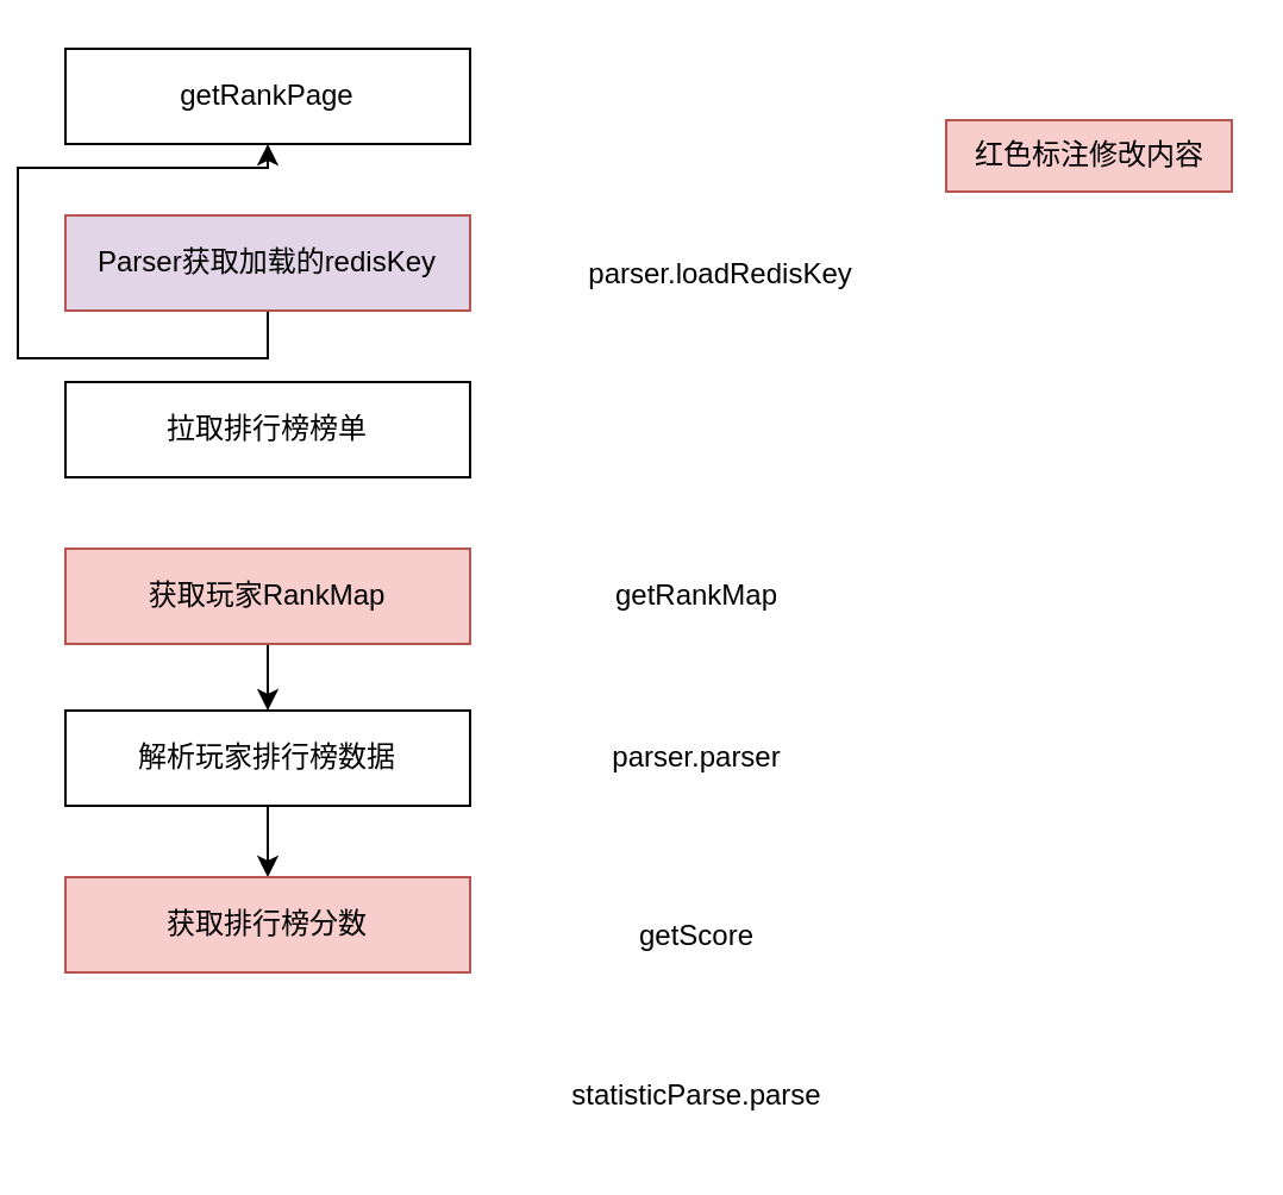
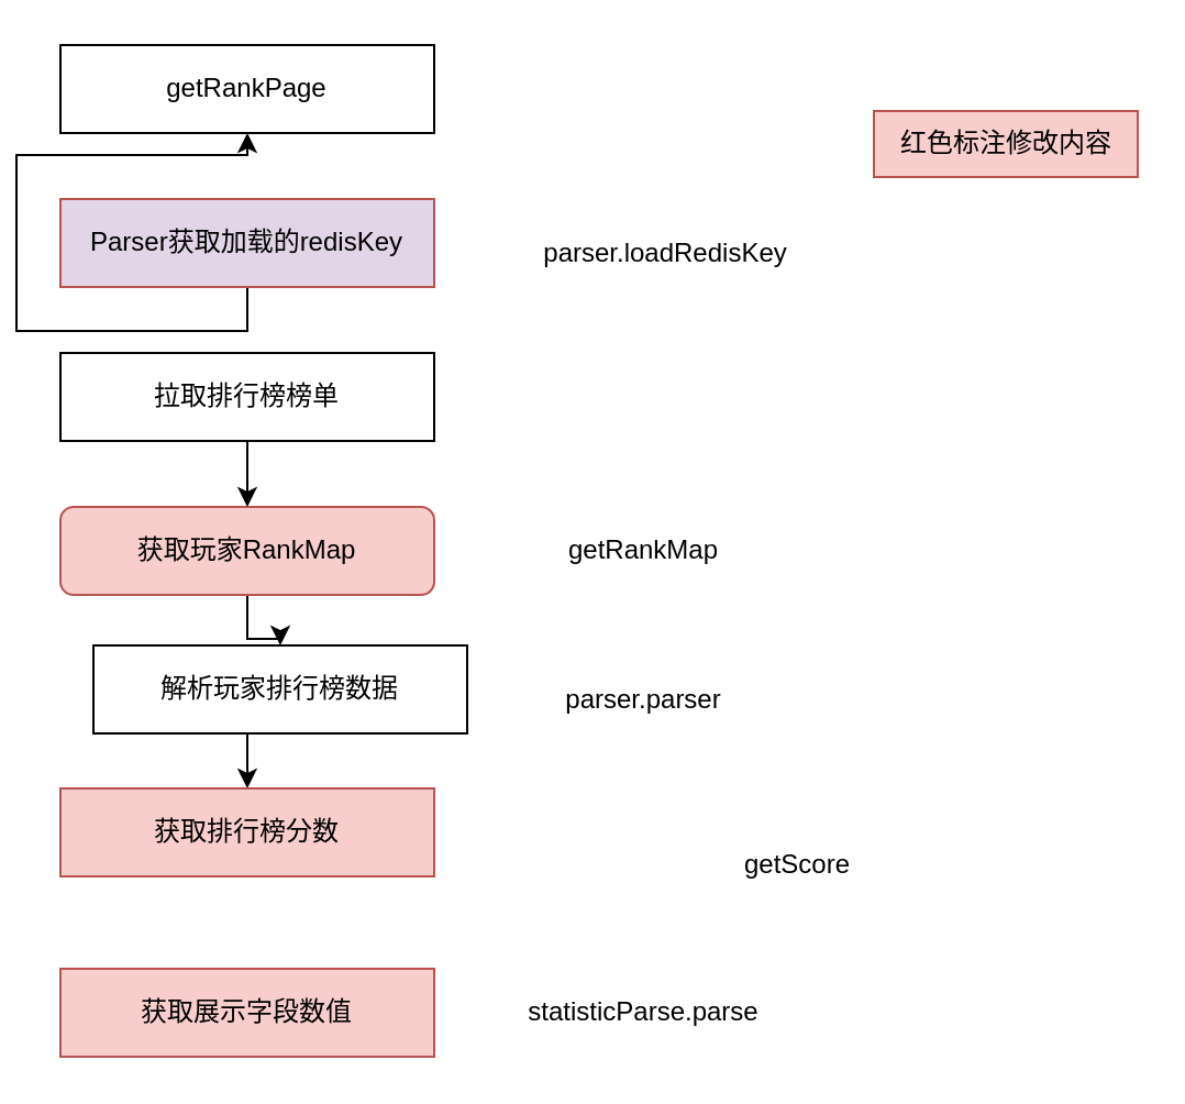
  <mxCell id="0" />
  <mxCell id="1" parent="0" />
  <mxCell id="2" value="getRankPage" style="rounded=0;whiteSpace=wrap;html=1;" vertex="1" parent="1"><mxGeometry x="20" y="20" width="170" height="40" as="geometry" /></mxCell>
  <mxCell id="3" style="edgeStyle=orthogonalEdgeStyle;rounded=0;orthogonalLoop=1;jettySize=auto;html=1;exitX=0.5;exitY=1;exitDx=0;exitDy=0;" edge="1" parent="1" source="4" target="2"><mxGeometry relative="1" as="geometry" /></mxCell>
  <mxCell id="4" value="Parser获取加载的redisKey" style="rounded=0;whiteSpace=wrap;html=1;fillColor=#e1d5e7;strokeColor=#b85450;" vertex="1" parent="1"><mxGeometry x="20" y="90" width="170" height="40" as="geometry" /></mxCell>
  <mxCell id="5" style="edgeStyle=orthogonalEdgeStyle;rounded=0;orthogonalLoop=1;jettySize=auto;html=1;exitX=0.5;exitY=1;exitDx=0;exitDy=0;" edge="1" parent="1" source="6" target="11"><mxGeometry relative="1" as="geometry" /></mxCell>
- <mxCell id="6" value="获取玩家RankMap" style="rounded=0;whiteSpace=wrap;html=1;fillColor=#f8cecc;strokeColor=#b85450;" vertex="1" parent="1"><mxGeometry x="20" y="230" width="170" height="40" as="geometry" /></mxCell>
+ <mxCell id="6" value="获取玩家RankMap" style="whiteSpace=wrap;html=1;fillColor=#f8cecc;strokeColor=#b85450;rounded=1;" vertex="1" parent="1"><mxGeometry x="20" y="230" width="170" height="40" as="geometry" /></mxCell>
  <mxCell id="7" value="parser.loadRedisKey" style="text;html=1;align=center;verticalAlign=middle;resizable=0;points=[];autosize=1;strokeColor=none;fillColor=none;" vertex="1" parent="1"><mxGeometry x="230" y="100" width="130" height="30" as="geometry" /></mxCell>
  <mxCell id="8" value="getRankMap" style="text;html=1;align=center;verticalAlign=middle;resizable=0;points=[];autosize=1;strokeColor=none;fillColor=none;" vertex="1" parent="1"><mxGeometry x="240" y="235" width="90" height="30" as="geometry" /></mxCell>
  <mxCell id="9" value="parser.parser" style="text;html=1;align=center;verticalAlign=middle;resizable=0;points=[];autosize=1;strokeColor=none;fillColor=none;" vertex="1" parent="1"><mxGeometry x="240" y="303" width="90" height="30" as="geometry" /></mxCell>
  <mxCell id="10" style="edgeStyle=orthogonalEdgeStyle;rounded=0;orthogonalLoop=1;jettySize=auto;html=1;exitX=0.5;exitY=1;exitDx=0;exitDy=0;entryX=0.5;entryY=0;entryDx=0;entryDy=0;" edge="1" parent="1" source="11" target="14"><mxGeometry relative="1" as="geometry" /></mxCell>
- <mxCell id="11" value="解析玩家排行榜数据" style="rounded=0;whiteSpace=wrap;html=1;" vertex="1" parent="1"><mxGeometry x="20" y="298" width="170" height="40" as="geometry" /></mxCell>
+ <mxCell id="11" value="解析玩家排行榜数据" style="rounded=0;whiteSpace=wrap;html=1;" vertex="1" parent="1"><mxGeometry x="35" y="293" width="170" height="40" as="geometry" /></mxCell>
+ <mxCell id="12" style="edgeStyle=orthogonalEdgeStyle;rounded=0;orthogonalLoop=1;jettySize=auto;html=1;exitX=0.5;exitY=1;exitDx=0;exitDy=0;entryX=0.5;entryY=0;entryDx=0;entryDy=0;" edge="1" parent="1" source="13" target="6"><mxGeometry relative="1" as="geometry" /></mxCell>
  <mxCell id="13" value="拉取排行榜榜单" style="rounded=0;whiteSpace=wrap;html=1;" vertex="1" parent="1"><mxGeometry x="20" y="160" width="170" height="40" as="geometry" /></mxCell>
- <mxCell id="14" value="获取排行榜分数" style="rounded=0;whiteSpace=wrap;html=1;fillColor=#f8cecc;strokeColor=#b85450;" vertex="1" parent="1"><mxGeometry x="20" y="368" width="170" height="40" as="geometry" /></mxCell>
- <mxCell id="16" value="getScore" style="text;html=1;align=center;verticalAlign=middle;resizable=0;points=[];autosize=1;strokeColor=none;fillColor=none;" vertex="1" parent="1"><mxGeometry x="250" y="378" width="70" height="30" as="geometry" /></mxCell>
+ <mxCell id="14" value="获取排行榜分数" style="rounded=0;whiteSpace=wrap;html=1;fillColor=#f8cecc;strokeColor=#b85450;" vertex="1" parent="1"><mxGeometry x="20" y="358" width="170" height="40" as="geometry" /></mxCell>
+ <mxCell id="15" value="获取展示字段数值" style="rounded=0;whiteSpace=wrap;html=1;fillColor=#f8cecc;strokeColor=#b85450;" vertex="1" parent="1"><mxGeometry x="20" y="440" width="170" height="40" as="geometry" /></mxCell>
+ <mxCell id="16" value="getScore" style="text;html=1;align=center;verticalAlign=middle;resizable=0;points=[];autosize=1;strokeColor=none;fillColor=none;" vertex="1" parent="1"><mxGeometry x="320" y="378" width="70" height="30" as="geometry" /></mxCell>
  <mxCell id="17" value="statisticParse.parse" style="text;html=1;align=center;verticalAlign=middle;resizable=0;points=[];autosize=1;strokeColor=none;fillColor=none;" vertex="1" parent="1"><mxGeometry x="220" y="445" width="130" height="30" as="geometry" /></mxCell>
  <mxCell id="18" value="红色标注修改内容" style="text;html=1;align=center;verticalAlign=middle;resizable=0;points=[];autosize=1;strokeColor=#b85450;fillColor=#f8cecc;" vertex="1" parent="1"><mxGeometry x="390" y="50" width="120" height="30" as="geometry" /></mxCell>
